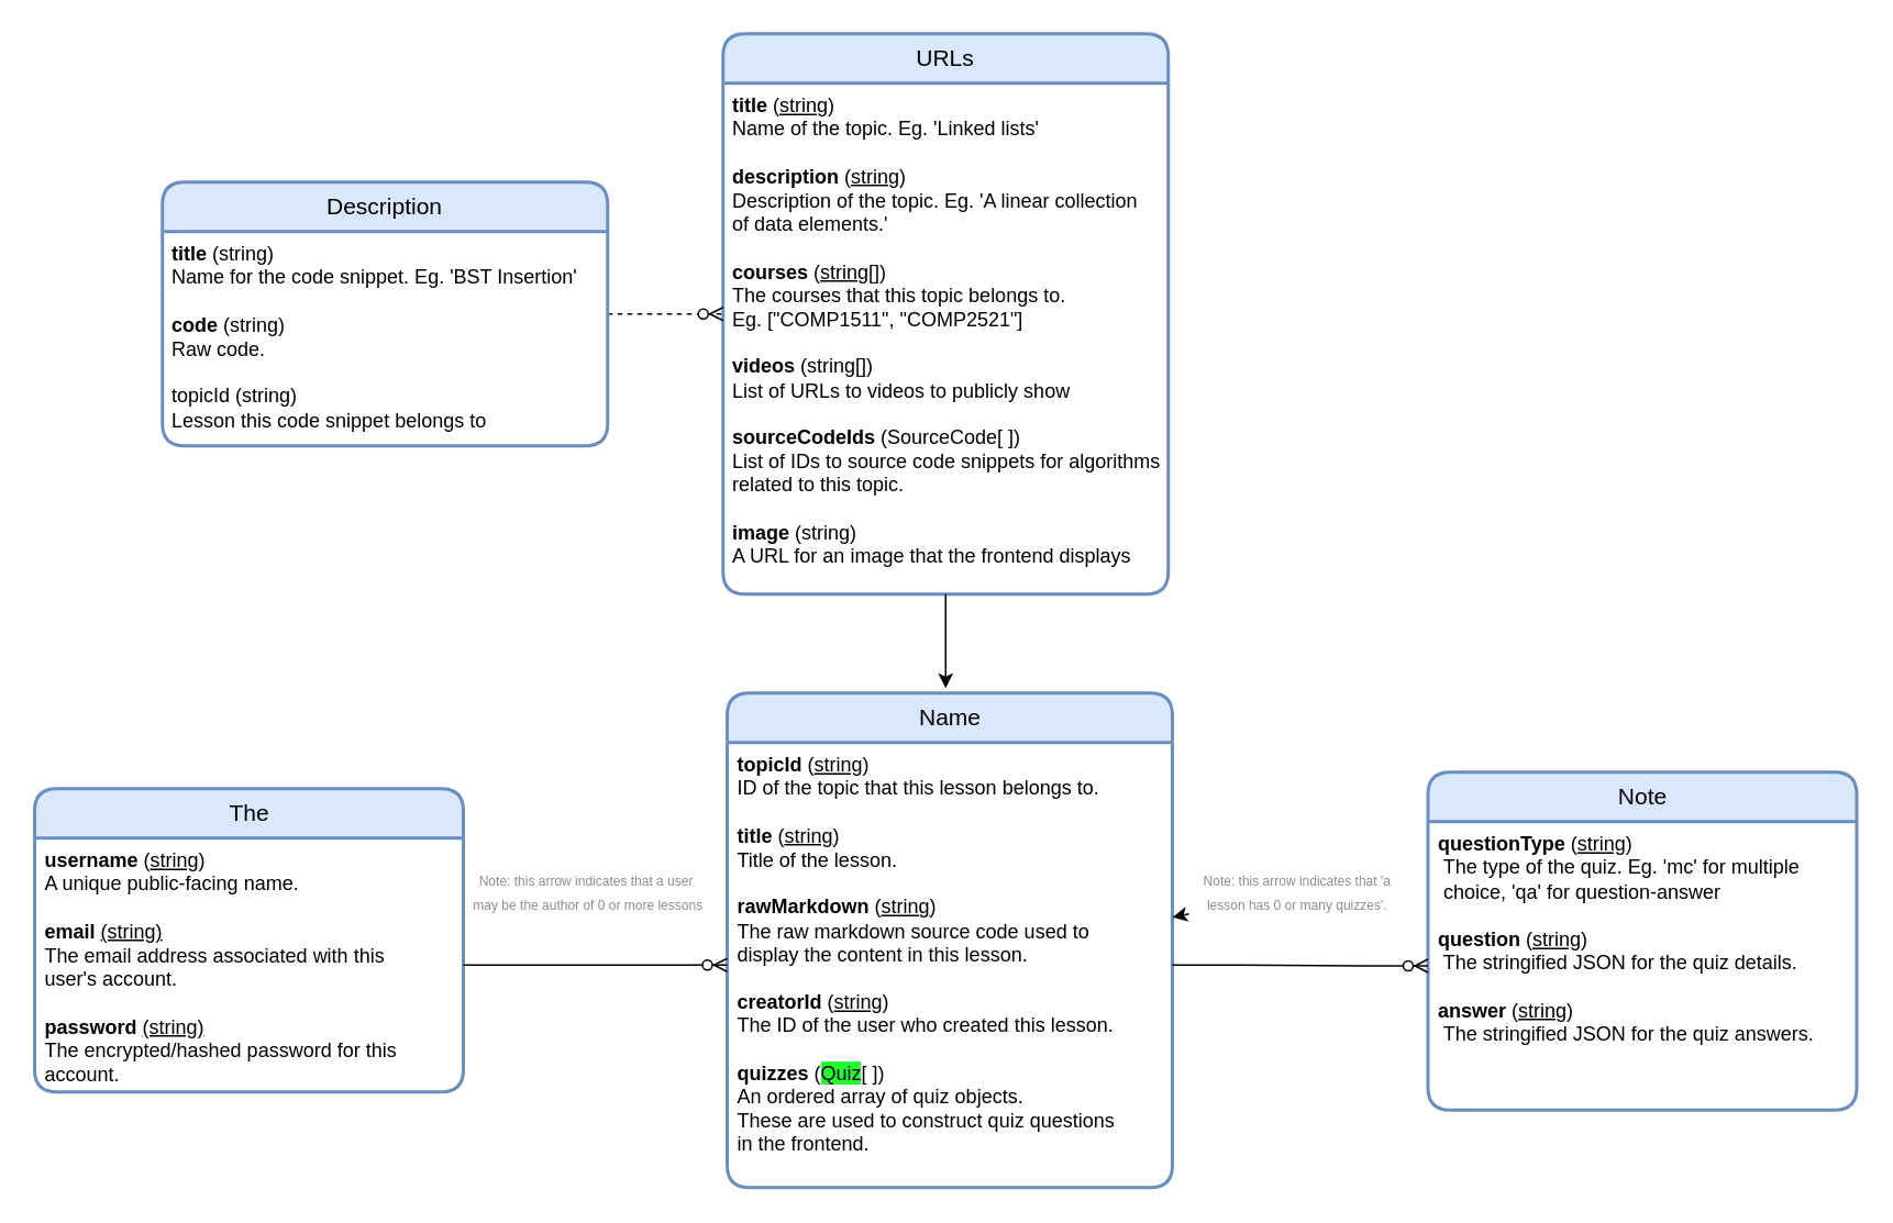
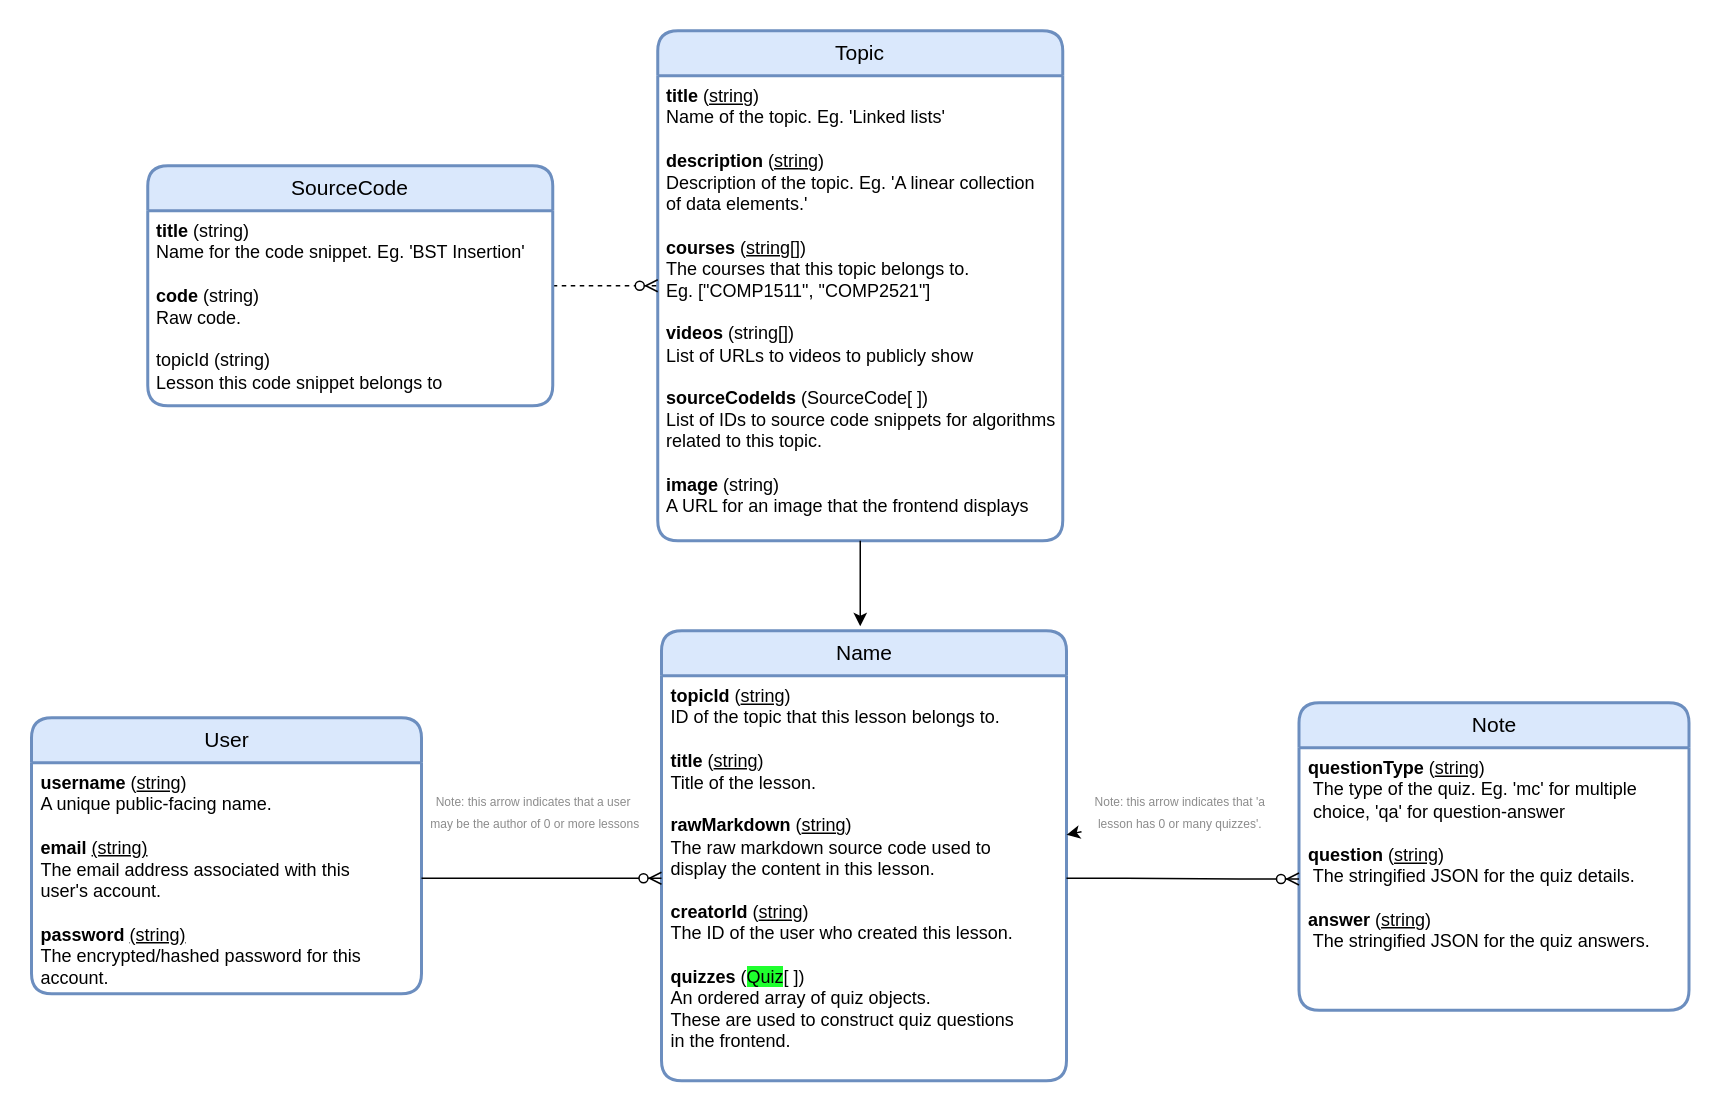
  <mxCell id="0" />
  <mxCell id="1" parent="0" />
  <mxCell id="2" value="Name" style="swimlane;childLayout=stackLayout;horizontal=1;startSize=30;horizontalStack=0;rounded=1;fontSize=14;fontStyle=0;strokeWidth=2;resizeParent=0;resizeLast=1;shadow=0;dashed=0;align=center;fontFamily=Helvetica;fillColor=#dae8fc;strokeColor=#6c8ebf;whiteSpace=wrap;" parent="1" vertex="1"><mxGeometry x="440.5" y="420" width="270" height="300" as="geometry" /></mxCell>
  <mxCell id="3" value="&lt;b&gt;topicId&amp;nbsp;&lt;/b&gt;(&lt;u&gt;string&lt;/u&gt;)&lt;br&gt;ID of the topic that this lesson belongs to.&lt;b&gt;&lt;br&gt;&lt;br&gt;title&lt;/b&gt;&amp;nbsp;(&lt;u&gt;string&lt;/u&gt;)&lt;br&gt;Title of the lesson.&lt;br&gt;&lt;br&gt;&lt;b&gt;rawMarkdown&lt;/b&gt; (&lt;u&gt;string&lt;/u&gt;)&lt;br&gt;&lt;span&gt; &lt;/span&gt;The raw markdown source code used to&amp;nbsp;&lt;br&gt;&lt;span&gt; &lt;/span&gt;display the content in this lesson.&lt;br&gt;&lt;br&gt;&lt;b&gt;creatorId&lt;/b&gt; (&lt;u&gt;string&lt;/u&gt;)&lt;br&gt;&lt;span&gt; &lt;/span&gt;The ID of the user who created this lesson.&lt;br&gt;&lt;br&gt;&lt;b&gt;quizzes&amp;nbsp;&lt;/b&gt;(&lt;span style=&quot;background-color: rgb(31 , 255 , 46)&quot;&gt;Quiz&lt;/span&gt;[ ])&lt;br&gt;&lt;span&gt;&lt;span&gt; &lt;/span&gt;An ordered array of quiz objects.&lt;br&gt;&lt;span&gt; &lt;/span&gt;These are used to construct quiz questions&lt;br&gt;&lt;span&gt; &lt;/span&gt;in the frontend.&lt;br&gt;&lt;/span&gt;" style="align=left;strokeColor=none;fillColor=none;spacingLeft=4;fontSize=12;verticalAlign=top;resizable=0;rotatable=0;part=1;fontStyle=0;html=1;" parent="2" vertex="1"><mxGeometry y="30" width="270" height="270" as="geometry" /></mxCell>
- <mxCell id="4" value="The" style="swimlane;childLayout=stackLayout;horizontal=1;startSize=30;horizontalStack=0;rounded=1;fontSize=14;fontStyle=0;strokeWidth=2;resizeParent=0;resizeLast=1;shadow=0;dashed=0;align=center;fontFamily=Helvetica;fillColor=#dae8fc;strokeColor=#6c8ebf;whiteSpace=wrap;html=1;" parent="1" vertex="1"><mxGeometry x="20.5" y="478" width="260" height="184" as="geometry" /></mxCell>
+ <mxCell id="4" value="User" style="swimlane;childLayout=stackLayout;horizontal=1;startSize=30;horizontalStack=0;rounded=1;fontSize=14;fontStyle=0;strokeWidth=2;resizeParent=0;resizeLast=1;shadow=0;dashed=0;align=center;fontFamily=Helvetica;fillColor=#dae8fc;strokeColor=#6c8ebf;whiteSpace=wrap;html=1;" parent="1" vertex="1"><mxGeometry x="20.5" y="478" width="260" height="184" as="geometry" /></mxCell>
  <mxCell id="5" value="&lt;b&gt;username &lt;/b&gt;(&lt;u&gt;string&lt;/u&gt;)&lt;br&gt;A unique public-facing name.&lt;br&gt;&lt;br&gt;&lt;b&gt;email&lt;/b&gt; &lt;u&gt;(string)&lt;/u&gt;&lt;br&gt;The email address associated with this &lt;br&gt;user's account.&lt;br&gt;&lt;br&gt;&lt;b&gt;password&lt;/b&gt; &lt;u&gt;(string)&lt;/u&gt;&lt;br&gt;The encrypted/hashed password for this &lt;br&gt;account." style="align=left;strokeColor=none;fillColor=none;spacingLeft=4;fontSize=12;verticalAlign=top;resizable=0;rotatable=0;part=1;fontStyle=0;html=1;" parent="4" vertex="1"><mxGeometry y="30" width="260" height="154" as="geometry" /></mxCell>
  <mxCell id="6" value="Note" style="swimlane;childLayout=stackLayout;horizontal=1;startSize=30;horizontalStack=0;rounded=1;fontSize=14;fontStyle=0;strokeWidth=2;resizeParent=0;resizeLast=1;shadow=0;dashed=0;align=center;fontFamily=Helvetica;fillColor=#dae8fc;strokeColor=#6c8ebf;whiteSpace=wrap;" parent="1" vertex="1"><mxGeometry x="865.5" y="468" width="260" height="205" as="geometry" /></mxCell>
  <mxCell id="7" value="&lt;b&gt;questionType &lt;/b&gt;(&lt;u&gt;string&lt;/u&gt;)&lt;br&gt;&lt;span style=&quot;white-space: pre&quot;&gt; &lt;/span&gt;The type of the quiz. Eg. 'mc' for multiple&lt;br&gt;&lt;span style=&quot;white-space: pre&quot;&gt; &lt;/span&gt;choice, 'qa' for question-answer&lt;br&gt;&lt;br&gt;&lt;b&gt;question&lt;/b&gt; (&lt;u&gt;string&lt;/u&gt;)&lt;br&gt;&lt;span style=&quot;white-space: pre&quot;&gt; &lt;/span&gt;The stringified JSON for the quiz details.&lt;br&gt;&lt;br&gt;&lt;b&gt;answer&lt;/b&gt; (&lt;u&gt;string&lt;/u&gt;)&lt;br&gt;&lt;span style=&quot;white-space: pre&quot;&gt; &lt;/span&gt;The stringified JSON for the quiz answers." style="align=left;strokeColor=none;fillColor=none;spacingLeft=4;fontSize=12;verticalAlign=top;resizable=0;rotatable=0;part=1;fontStyle=0;html=1;" parent="6" vertex="1"><mxGeometry y="30" width="260" height="175" as="geometry" /></mxCell>
  <mxCell id="8" value="" style="edgeStyle=none;html=1;" parent="1" source="9" target="3" edge="1"><mxGeometry relative="1" as="geometry" /></mxCell>
  <mxCell id="9" value="&lt;font color=&quot;#8c8c8c&quot; style=&quot;font-size: 8px&quot;&gt;Note: this arrow indicates that 'a &lt;br&gt;lesson has 0 or many&amp;nbsp;quizzes'.&lt;/font&gt;" style="text;html=1;align=center;verticalAlign=middle;resizable=0;points=[];autosize=1;strokeColor=none;fontFamily=Helvetica;" parent="1" vertex="1"><mxGeometry x="720.5" y="525" width="130" height="30" as="geometry" /></mxCell>
  <mxCell id="10" value="" style="edgeStyle=entityRelationEdgeStyle;fontSize=12;html=1;endArrow=ERzeroToMany;endFill=1;fontFamily=Helvetica;exitX=1;exitY=0.5;exitDx=0;exitDy=0;entryX=0;entryY=0.5;entryDx=0;entryDy=0;" parent="1" source="3" target="7" edge="1"><mxGeometry width="100" height="100" relative="1" as="geometry"><mxPoint x="770.5" y="690" as="sourcePoint" /><mxPoint x="870.5" y="590" as="targetPoint" /></mxGeometry></mxCell>
  <mxCell id="11" value="&lt;font color=&quot;#8c8c8c&quot; style=&quot;font-size: 8px&quot;&gt;Note: this arrow indicates that a user&amp;nbsp;&lt;br&gt;may be the author of 0 or more lessons&lt;br&gt;&lt;/font&gt;" style="text;html=1;align=center;verticalAlign=middle;resizable=0;points=[];autosize=1;strokeColor=none;fontFamily=Helvetica;" parent="1" vertex="1"><mxGeometry x="280.5" y="520" width="150" height="40" as="geometry" /></mxCell>
  <mxCell id="12" value="" style="edgeStyle=entityRelationEdgeStyle;fontSize=12;html=1;endArrow=ERzeroToMany;endFill=1;fontFamily=Helvetica;exitX=1;exitY=0.5;exitDx=0;exitDy=0;entryX=0;entryY=0.5;entryDx=0;entryDy=0;" parent="1" source="5" target="3" edge="1"><mxGeometry width="100" height="100" relative="1" as="geometry"><mxPoint x="220.5" y="680" as="sourcePoint" /><mxPoint x="400.5" y="680" as="targetPoint" /></mxGeometry></mxCell>
- <mxCell id="13" value="URLs" style="swimlane;childLayout=stackLayout;horizontal=1;startSize=30;horizontalStack=0;rounded=1;fontSize=14;fontStyle=0;strokeWidth=2;resizeParent=0;resizeLast=1;shadow=0;dashed=0;align=center;fontFamily=Helvetica;fillColor=#dae8fc;strokeColor=#6c8ebf;whiteSpace=wrap;" parent="1" vertex="1"><mxGeometry x="438" width="270" height="340" as="geometry" y="20" /></mxCell>
+ <mxCell id="13" value="Topic" style="swimlane;childLayout=stackLayout;horizontal=1;startSize=30;horizontalStack=0;rounded=1;fontSize=14;fontStyle=0;strokeWidth=2;resizeParent=0;resizeLast=1;shadow=0;dashed=0;align=center;fontFamily=Helvetica;fillColor=#dae8fc;strokeColor=#6c8ebf;whiteSpace=wrap;" parent="1" vertex="1"><mxGeometry x="438" width="270" height="340" as="geometry" y="20" /></mxCell>
  <mxCell id="14" value="&lt;span style=&quot;white-space: pre&quot;&gt;&lt;b&gt;title &lt;/b&gt;(&lt;u&gt;string&lt;/u&gt;)&lt;b&gt;&lt;br&gt;&lt;/b&gt;Name of the topic. Eg. 'Linked lists'&lt;b&gt;&lt;br&gt;&lt;br&gt;description&lt;/b&gt; (&lt;u&gt;string&lt;/u&gt;)&lt;br&gt;Description of the topic. Eg. 'A linear collection&lt;br&gt;of data elements.'&lt;br&gt;&lt;br&gt;&lt;b&gt;courses&lt;/b&gt; (&lt;u&gt;string[]&lt;/u&gt;)&lt;br&gt;The courses that this topic belongs to.&lt;br&gt;Eg. [&quot;COMP1511&quot;, &quot;COMP2521&quot;]&lt;br&gt;&lt;br&gt;&lt;b&gt;videos&lt;/b&gt; (string[])&lt;br&gt;List of URLs to videos to publicly show&lt;br&gt;&lt;br&gt;&lt;b&gt;sourceCodeIds&lt;/b&gt; (SourceCode[ ])&lt;br&gt;List of IDs to source code snippets for algorithms&lt;br&gt;related to this topic.&lt;br&gt;&lt;br&gt;&lt;b&gt;image&lt;/b&gt; (string)&lt;br&gt;A URL for an image that the frontend displays&lt;br&gt;&lt;/span&gt;" style="align=left;strokeColor=none;fillColor=none;spacingLeft=4;fontSize=12;verticalAlign=top;resizable=0;rotatable=0;part=1;fontStyle=0;html=1;" parent="13" vertex="1"><mxGeometry y="30" width="270" height="310" as="geometry" /></mxCell>
  <mxCell id="15" style="edgeStyle=orthogonalEdgeStyle;rounded=0;orthogonalLoop=1;jettySize=auto;html=1;" parent="1" source="14" edge="1"><mxGeometry relative="1" as="geometry"><mxPoint x="573" y="417" as="targetPoint" /></mxGeometry></mxCell>
  <mxCell id="16" style="edgeStyle=none;html=1;entryX=0;entryY=0.5;entryDx=0;entryDy=0;endArrow=ERzeroToMany;endFill=1;dashed=1;" parent="1" source="17" target="13" edge="1"><mxGeometry relative="1" as="geometry" /></mxCell>
- <mxCell id="17" value="Description" style="swimlane;childLayout=stackLayout;horizontal=1;startSize=30;horizontalStack=0;rounded=1;fontSize=14;fontStyle=0;strokeWidth=2;resizeParent=0;resizeLast=1;shadow=0;dashed=0;align=center;fontFamily=Helvetica;fillColor=#dae8fc;strokeColor=#6c8ebf;whiteSpace=wrap;" parent="1" vertex="1"><mxGeometry x="98" y="110" width="270" height="160" as="geometry" /></mxCell>
+ <mxCell id="17" value="SourceCode" style="swimlane;childLayout=stackLayout;horizontal=1;startSize=30;horizontalStack=0;rounded=1;fontSize=14;fontStyle=0;strokeWidth=2;resizeParent=0;resizeLast=1;shadow=0;dashed=0;align=center;fontFamily=Helvetica;fillColor=#dae8fc;strokeColor=#6c8ebf;whiteSpace=wrap;" parent="1" vertex="1"><mxGeometry x="98" y="110" width="270" height="160" as="geometry" /></mxCell>
  <mxCell id="18" value="&lt;span style=&quot;white-space: pre&quot;&gt;&lt;b&gt;title &lt;/b&gt;(string)&lt;br&gt;Name for the code snippet. Eg. 'BST Insertion'&lt;b&gt;&lt;br&gt;&lt;/b&gt;&lt;br&gt;&lt;b&gt;code&lt;/b&gt; (string)&lt;br&gt;Raw code.&lt;br/&gt;&lt;br/&gt;topicId (string)&lt;br/&gt;Lesson this code snippet belongs to&lt;br&gt;&lt;/span&gt;" style="align=left;strokeColor=none;fillColor=none;spacingLeft=4;fontSize=12;verticalAlign=top;resizable=0;rotatable=0;part=1;fontStyle=0;html=1;" parent="17" vertex="1"><mxGeometry y="30" width="270" height="130" as="geometry" /></mxCell>
